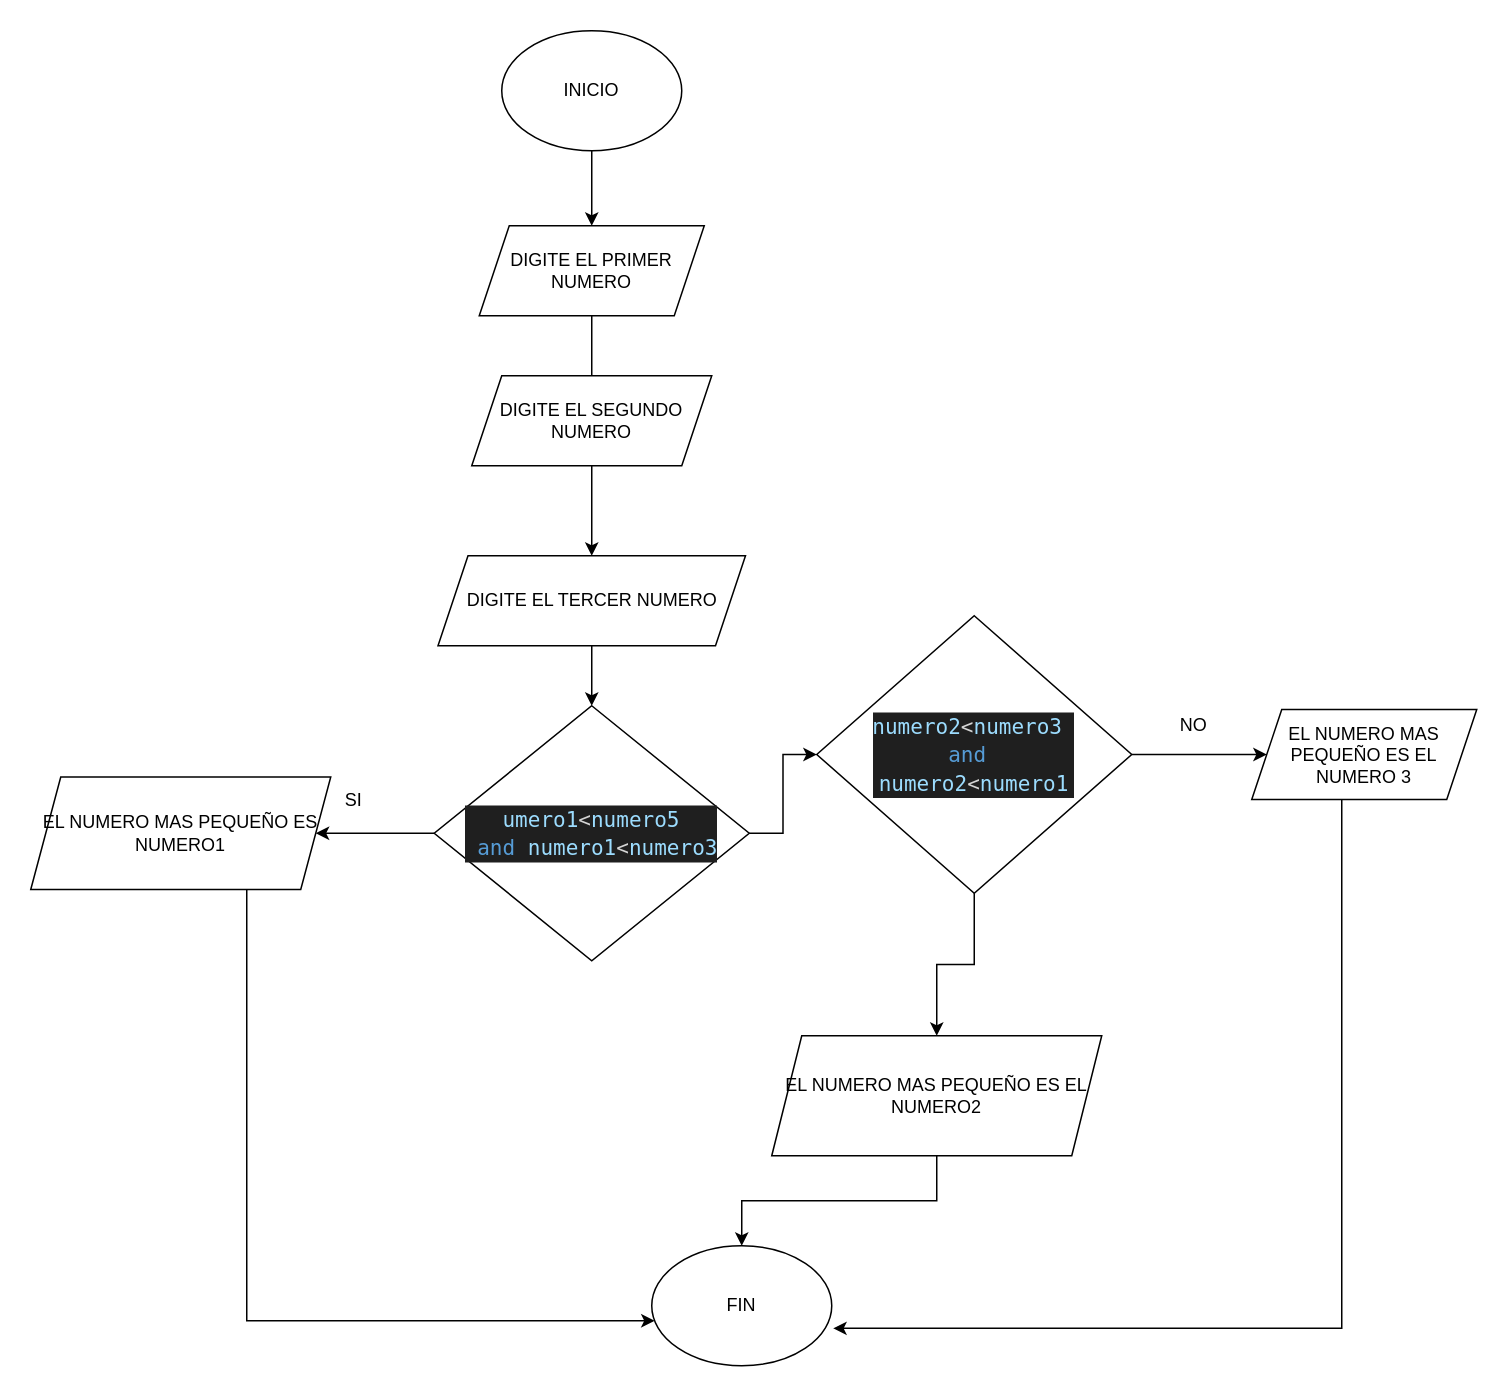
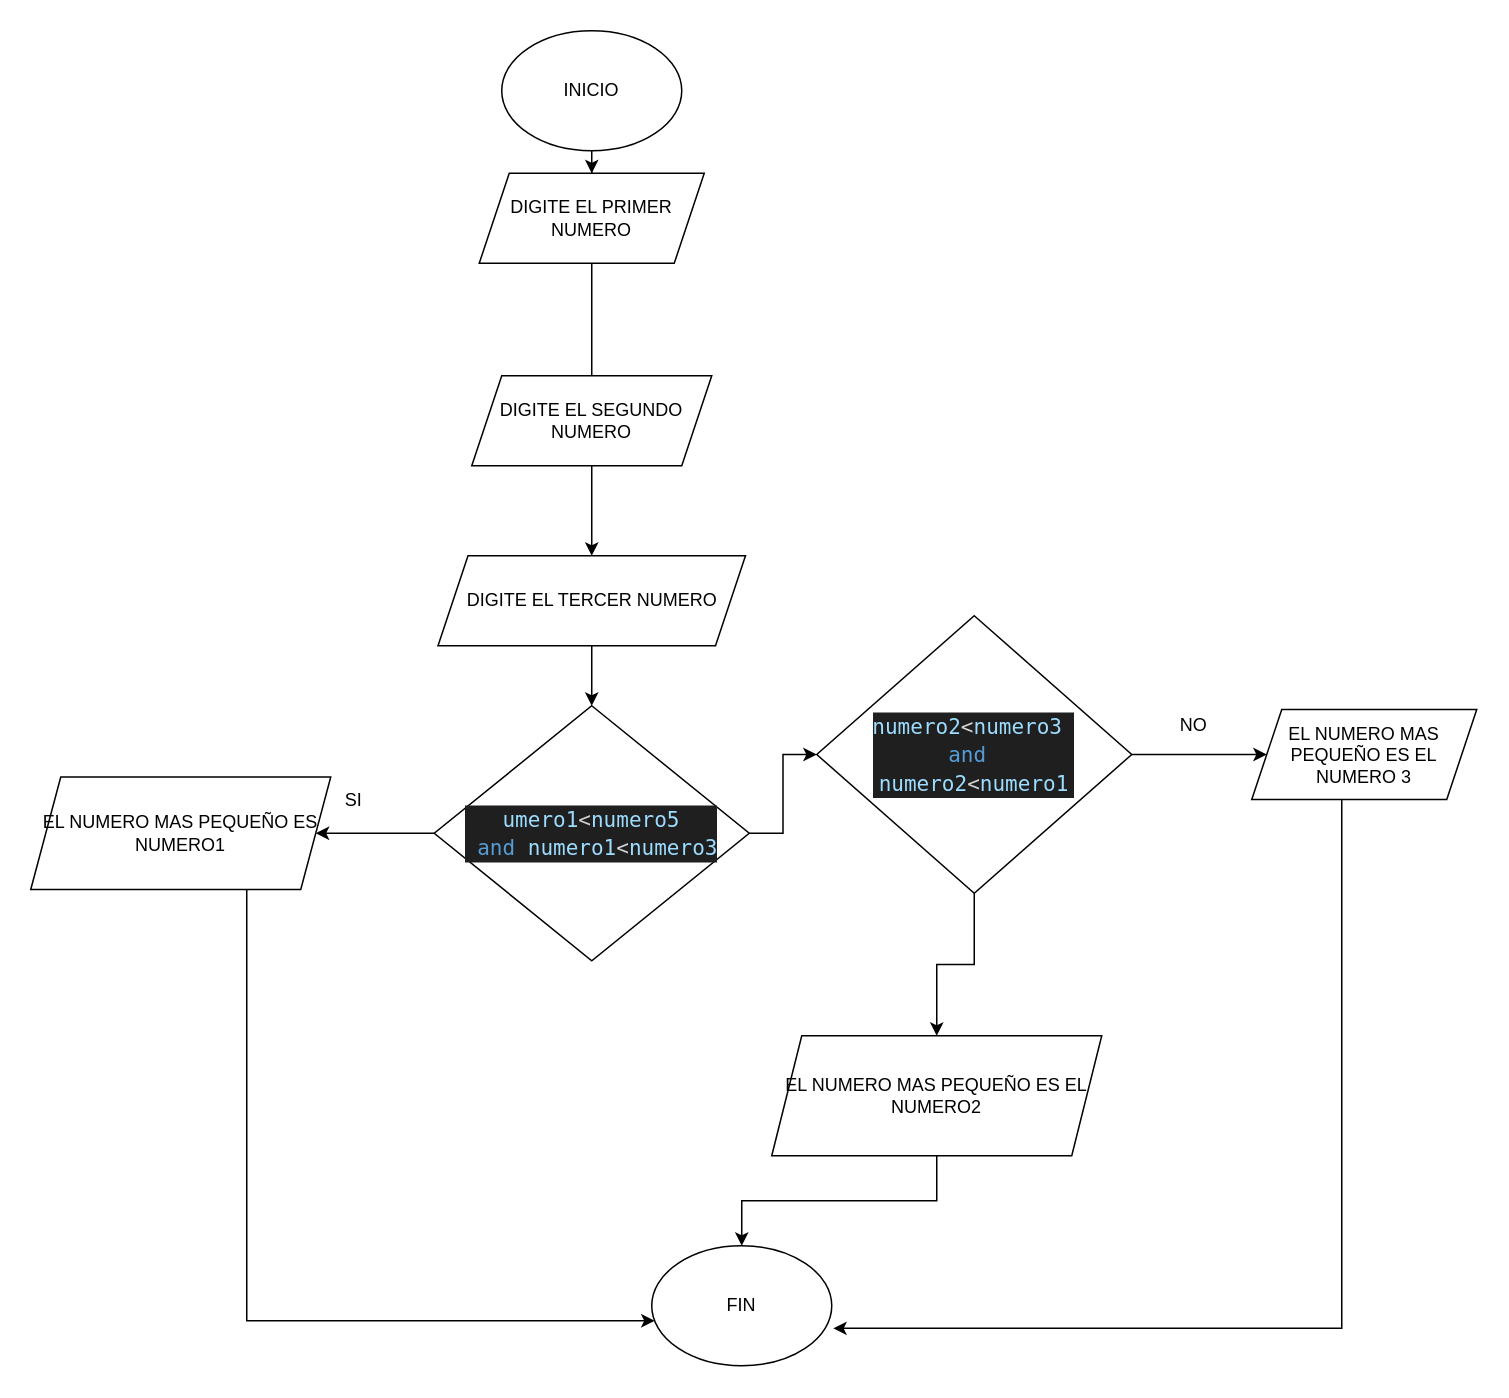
  <mxCell id="0" />
  <mxCell id="1" parent="0" />
  <mxCell id="2" style="edgeStyle=orthogonalEdgeStyle;rounded=0;orthogonalLoop=1;jettySize=auto;html=1;" edge="1" parent="1" source="3" target="5"><mxGeometry relative="1" as="geometry"><mxPoint x="394" y="170" as="targetPoint" /></mxGeometry></mxCell>
  <mxCell id="3" value="INICIO" style="ellipse;whiteSpace=wrap;html=1;" vertex="1" parent="1"><mxGeometry x="334" y="20" width="120" height="80" as="geometry" /></mxCell>
  <mxCell id="4" style="edgeStyle=orthogonalEdgeStyle;rounded=0;orthogonalLoop=1;jettySize=auto;html=1;endArrow=none;" edge="1" parent="1" source="5" target="7"><mxGeometry relative="1" as="geometry"><mxPoint x="394" y="260" as="targetPoint" /></mxGeometry></mxCell>
- <mxCell id="5" value="DIGITE EL PRIMER NUMERO" style="shape=parallelogram;perimeter=parallelogramPerimeter;whiteSpace=wrap;html=1;fixedSize=1;" vertex="1" parent="1"><mxGeometry x="319" y="150" width="150" height="60" as="geometry" /></mxCell>
+ <mxCell id="5" value="DIGITE EL PRIMER NUMERO" style="shape=parallelogram;perimeter=parallelogramPerimeter;whiteSpace=wrap;html=1;fixedSize=1;" vertex="1" parent="1"><mxGeometry x="319" y="115" width="150" height="60" as="geometry" /></mxCell>
  <mxCell id="6" style="edgeStyle=orthogonalEdgeStyle;rounded=0;orthogonalLoop=1;jettySize=auto;html=1;" edge="1" parent="1" source="7" target="9"><mxGeometry relative="1" as="geometry"><mxPoint x="394" y="360" as="targetPoint" /></mxGeometry></mxCell>
  <mxCell id="7" value="DIGITE EL SEGUNDO NUMERO" style="shape=parallelogram;perimeter=parallelogramPerimeter;whiteSpace=wrap;html=1;fixedSize=1;" vertex="1" parent="1"><mxGeometry x="314" y="250" width="160" height="60" as="geometry" /></mxCell>
  <mxCell id="8" style="edgeStyle=orthogonalEdgeStyle;rounded=0;orthogonalLoop=1;jettySize=auto;html=1;" edge="1" parent="1" source="9" target="12"><mxGeometry relative="1" as="geometry"><mxPoint x="394" y="500" as="targetPoint" /></mxGeometry></mxCell>
  <mxCell id="9" value="DIGITE EL TERCER NUMERO" style="shape=parallelogram;perimeter=parallelogramPerimeter;whiteSpace=wrap;html=1;fixedSize=1;" vertex="1" parent="1"><mxGeometry x="291.5" y="370" width="205" height="60" as="geometry" /></mxCell>
  <mxCell id="10" style="edgeStyle=orthogonalEdgeStyle;rounded=0;orthogonalLoop=1;jettySize=auto;html=1;" edge="1" parent="1" source="12" target="17"><mxGeometry relative="1" as="geometry"><mxPoint x="584" y="555" as="targetPoint" /></mxGeometry></mxCell>
  <mxCell id="11" style="edgeStyle=orthogonalEdgeStyle;rounded=0;orthogonalLoop=1;jettySize=auto;html=1;" edge="1" parent="1" source="12" target="14"><mxGeometry relative="1" as="geometry"><mxPoint x="194" y="555" as="targetPoint" /></mxGeometry></mxCell>
  <mxCell id="12" value="&lt;div style=&quot;color: rgb(204, 204, 204); background-color: rgb(31, 31, 31); font-family: &amp;quot;Droid Sans Mono&amp;quot;, &amp;quot;monospace&amp;quot;, monospace; font-weight: normal; font-size: 14px; line-height: 19px; white-space: pre;&quot;&gt;&lt;div&gt;&lt;span style=&quot;color: rgb(156, 220, 254);&quot;&gt;umero1&lt;/span&gt;&lt;span style=&quot;color: rgb(212, 212, 212);&quot;&gt;&amp;lt;&lt;/span&gt;&lt;span style=&quot;color: rgb(156, 220, 254);&quot;&gt;numero5&lt;/span&gt;&lt;span style=&quot;color: rgb(204, 204, 204);&quot;&gt;&lt;br&gt;&lt;/span&gt;&lt;/div&gt;&lt;div&gt;&lt;span style=&quot;color: rgb(204, 204, 204);&quot;&gt; &lt;/span&gt;&lt;span style=&quot;color: rgb(86, 156, 214);&quot;&gt;and&lt;/span&gt;&lt;span style=&quot;color: rgb(204, 204, 204);&quot;&gt; &lt;/span&gt;&lt;span style=&quot;color: rgb(156, 220, 254);&quot;&gt;numero1&lt;/span&gt;&lt;span style=&quot;color: rgb(212, 212, 212);&quot;&gt;&amp;lt;&lt;/span&gt;&lt;span style=&quot;color: rgb(156, 220, 254);&quot;&gt;numero3&lt;/span&gt;&lt;/div&gt;&lt;/div&gt;" style="rhombus;whiteSpace=wrap;html=1;" vertex="1" parent="1"><mxGeometry x="289" y="470" width="210" height="170" as="geometry" /></mxCell>
  <mxCell id="13" value="SI" style="text;html=1;align=center;verticalAlign=middle;resizable=0;points=[];autosize=1;strokeColor=none;fillColor=none;" vertex="1" parent="1"><mxGeometry x="220" y="518" width="30" height="30" as="geometry" /></mxCell>
  <mxCell id="14" value="EL NUMERO MAS PEQUEÑO ES NUMERO1" style="shape=parallelogram;perimeter=parallelogramPerimeter;whiteSpace=wrap;html=1;fixedSize=1;" vertex="1" parent="1"><mxGeometry x="20" y="517.5" width="200" height="75" as="geometry" /></mxCell>
  <mxCell id="15" style="edgeStyle=orthogonalEdgeStyle;rounded=0;orthogonalLoop=1;jettySize=auto;html=1;" edge="1" parent="1" source="17" target="19"><mxGeometry relative="1" as="geometry"><mxPoint x="864" y="502.5" as="targetPoint" /></mxGeometry></mxCell>
  <mxCell id="16" style="edgeStyle=orthogonalEdgeStyle;rounded=0;orthogonalLoop=1;jettySize=auto;html=1;" edge="1" parent="1" source="17" target="21"><mxGeometry relative="1" as="geometry"><mxPoint x="654" y="720" as="targetPoint" /></mxGeometry></mxCell>
  <mxCell id="17" value="&lt;div style=&quot;color: #cccccc;background-color: #1f1f1f;font-family: 'Droid Sans Mono', 'monospace', monospace;font-weight: normal;font-size: 14px;line-height: 19px;white-space: pre;&quot;&gt;&lt;div&gt;&lt;span style=&quot;color: #9cdcfe;&quot;&gt;numero2&lt;/span&gt;&lt;span style=&quot;color: #d4d4d4;&quot;&gt;&amp;lt;&lt;/span&gt;&lt;span style=&quot;color: #9cdcfe;&quot;&gt;numero3&lt;/span&gt;&lt;span style=&quot;color: #cccccc;&quot;&gt; &lt;/span&gt;&lt;/div&gt;&lt;div&gt;&lt;span style=&quot;color: #569cd6;&quot;&gt;and&lt;/span&gt;&lt;span style=&quot;color: #cccccc;&quot;&gt; &lt;/span&gt;&lt;/div&gt;&lt;div&gt;&lt;span style=&quot;color: #9cdcfe;&quot;&gt;numero2&lt;/span&gt;&lt;span style=&quot;color: #d4d4d4;&quot;&gt;&amp;lt;&lt;/span&gt;&lt;span style=&quot;color: #9cdcfe;&quot;&gt;numero1&lt;/span&gt;&lt;/div&gt;&lt;/div&gt;" style="rhombus;whiteSpace=wrap;html=1;" vertex="1" parent="1"><mxGeometry x="544" y="410" width="210" height="185" as="geometry" /></mxCell>
  <mxCell id="18" value="NO" style="text;html=1;align=center;verticalAlign=middle;resizable=0;points=[];autosize=1;strokeColor=none;fillColor=none;" vertex="1" parent="1"><mxGeometry x="775" y="468" width="40" height="30" as="geometry" /></mxCell>
  <mxCell id="19" value="EL NUMERO MAS PEQUEÑO ES EL NUMERO 3" style="shape=parallelogram;perimeter=parallelogramPerimeter;whiteSpace=wrap;html=1;fixedSize=1;" vertex="1" parent="1"><mxGeometry x="834" y="472.5" width="150" height="60" as="geometry" /></mxCell>
  <mxCell id="20" style="edgeStyle=orthogonalEdgeStyle;rounded=0;orthogonalLoop=1;jettySize=auto;html=1;entryX=0.5;entryY=0;entryDx=0;entryDy=0;" edge="1" parent="1" source="21" target="22"><mxGeometry relative="1" as="geometry" /></mxCell>
  <mxCell id="21" value="EL NUMERO MAS PEQUEÑO ES EL NUMERO2" style="shape=parallelogram;perimeter=parallelogramPerimeter;whiteSpace=wrap;html=1;fixedSize=1;" vertex="1" parent="1"><mxGeometry x="514" y="690" width="220" height="80" as="geometry" /></mxCell>
  <mxCell id="22" value="FIN" style="ellipse;whiteSpace=wrap;html=1;" vertex="1" parent="1"><mxGeometry x="434" y="830" width="120" height="80" as="geometry" /></mxCell>
  <mxCell id="23" style="edgeStyle=orthogonalEdgeStyle;rounded=0;orthogonalLoop=1;jettySize=auto;html=1;" edge="1" parent="1" source="14" target="22"><mxGeometry relative="1" as="geometry"><Array as="points"><mxPoint x="164" y="880" /></Array></mxGeometry></mxCell>
  <mxCell id="24" style="edgeStyle=orthogonalEdgeStyle;rounded=0;orthogonalLoop=1;jettySize=auto;html=1;entryX=1.008;entryY=0.688;entryDx=0;entryDy=0;entryPerimeter=0;" edge="1" parent="1" source="19" target="22"><mxGeometry relative="1" as="geometry"><Array as="points"><mxPoint x="894" y="885" /></Array></mxGeometry></mxCell>
